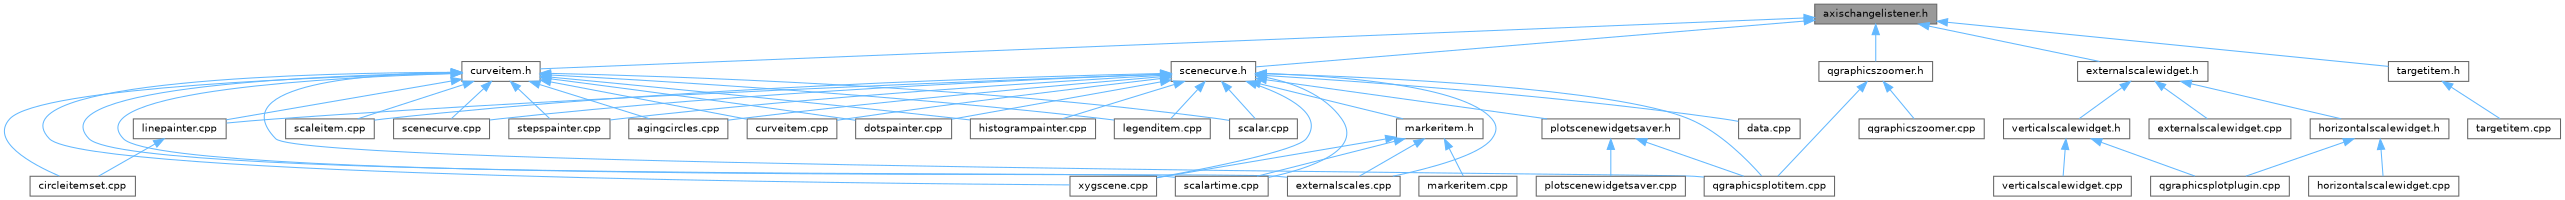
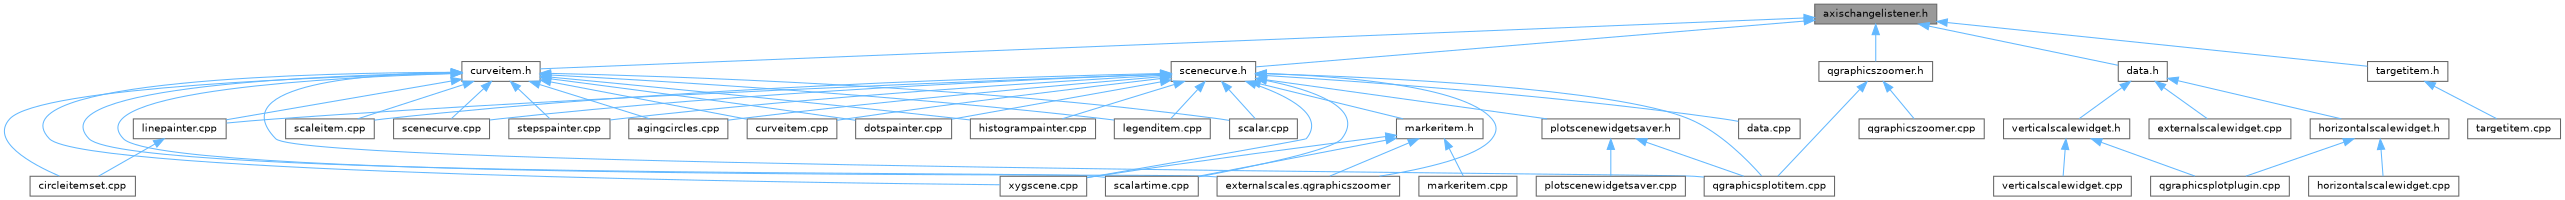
  digraph {
    fontname="DejaVu Sans"
    node [color=grey40 fillcolor=white fontname="DejaVu Sans" fontsize=10 shape=box style=filled]
    edge [color=steelblue1 dir=back fontname="DejaVu Sans" fontsize=10 labelfontname=Helvetica labelfontsize=10 style=solid]
    n1 [color=gray40 fillcolor=grey60 fontcolor=black height=0.2 label="axischangelistener.h" width=0.4]
    n2 [height=0.2 label="curveitem.h" width=0.4]
-   n3 [height=0.2 label="externalscalewidget.h" width=0.4]
+   n3 [height=0.2 label="data.h" width=0.4]
    n4 [height=0.2 label="qgraphicszoomer.h" width=0.4]
    n5 [height=0.2 label="scenecurve.h" width=0.4]
    n6 [height=0.2 label="targetitem.h" width=0.4]
    n7 [height=0.2 label="agingcircles.cpp" width=0.4]
    n8 [height=0.2 label="circleitemset.cpp" width=0.4]
    n9 [height=0.2 label="curveitem.cpp" width=0.4]
    n10 [height=0.2 label="dotspainter.cpp" width=0.4]
-   n11 [height=0.2 label="externalscales.cpp" width=0.4]
+   n11 [height=0.2 label="externalscales.qgraphicszoomer" width=0.4]
    n12 [height=0.2 label="histogrampainter.cpp" width=0.4]
    n13 [height=0.2 label="legenditem.cpp" width=0.4]
    n14 [height=0.2 label="linepainter.cpp" width=0.4]
    n15 [height=0.2 label="qgraphicsplotitem.cpp" width=0.4]
    n16 [height=0.2 label="scalar.cpp" width=0.4]
    n17 [height=0.2 label="scalartime.cpp" width=0.4]
    n18 [height=0.2 label="scaleitem.cpp" width=0.4]
    n19 [height=0.2 label="scenecurve.cpp" width=0.4]
    n20 [height=0.2 label="stepspainter.cpp" width=0.4]
    n21 [height=0.2 label="xygscene.cpp" width=0.4]
    n22 [height=0.2 label="externalscalewidget.cpp" width=0.4]
    n23 [height=0.2 label="horizontalscalewidget.h" width=0.4]
    n24 [height=0.2 label="verticalscalewidget.h" width=0.4]
    n25 [height=0.2 label="qgraphicszoomer.cpp" width=0.4]
    n26 [height=0.2 label="data.cpp" width=0.4]
    n27 [height=0.2 label="markeritem.h" width=0.4]
    n28 [height=0.2 label="plotscenewidgetsaver.h" width=0.4]
    n29 [height=0.2 label="targetitem.cpp" width=0.4]
    n30 [height=0.2 label="horizontalscalewidget.cpp" width=0.4]
    n31 [height=0.2 label="qgraphicsplotplugin.cpp" width=0.4]
    n32 [height=0.2 label="verticalscalewidget.cpp" width=0.4]
    n33 [height=0.2 label="markeritem.cpp" width=0.4]
    n34 [height=0.2 label="plotscenewidgetsaver.cpp" width=0.4]
    n1 -> n2
    n1 -> n3
    n1 -> n4
    n1 -> n5
    n1 -> n6
    n2 -> n7
    n2 -> n8
    n2 -> n9
    n2 -> n10
    n2 -> n11
    n2 -> n12
    n2 -> n13
    n2 -> n14
    n2 -> n15
    n2 -> n16
    n2 -> n17
    n2 -> n18
    n2 -> n19
    n2 -> n20
    n2 -> n21
    n3 -> n22
    n3 -> n23
    n3 -> n24
    n4 -> n15
    n4 -> n25
    n5 -> n7
    n5 -> n9
    n5 -> n10
    n5 -> n11
    n5 -> n12
    n5 -> n13
    n5 -> n14
    n5 -> n15
    n5 -> n16
    n5 -> n17
    n5 -> n18
    n5 -> n19
    n5 -> n20
    n5 -> n21
    n5 -> n26
    n5 -> n27
    n5 -> n28
    n6 -> n29
    n14 -> n8
    n23 -> n30
    n23 -> n31
    n24 -> n31
    n24 -> n32
    n27 -> n11
    n27 -> n17
    n27 -> n21
    n27 -> n33
    n28 -> n15
    n28 -> n34
  }
